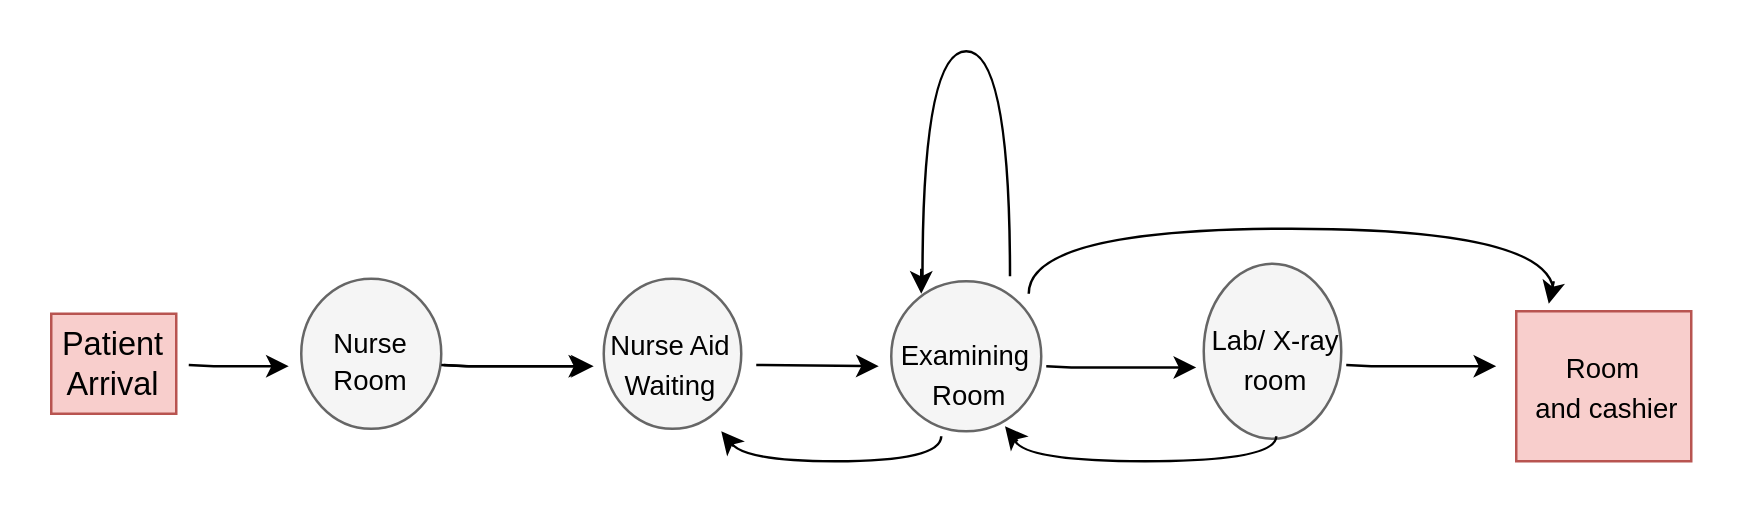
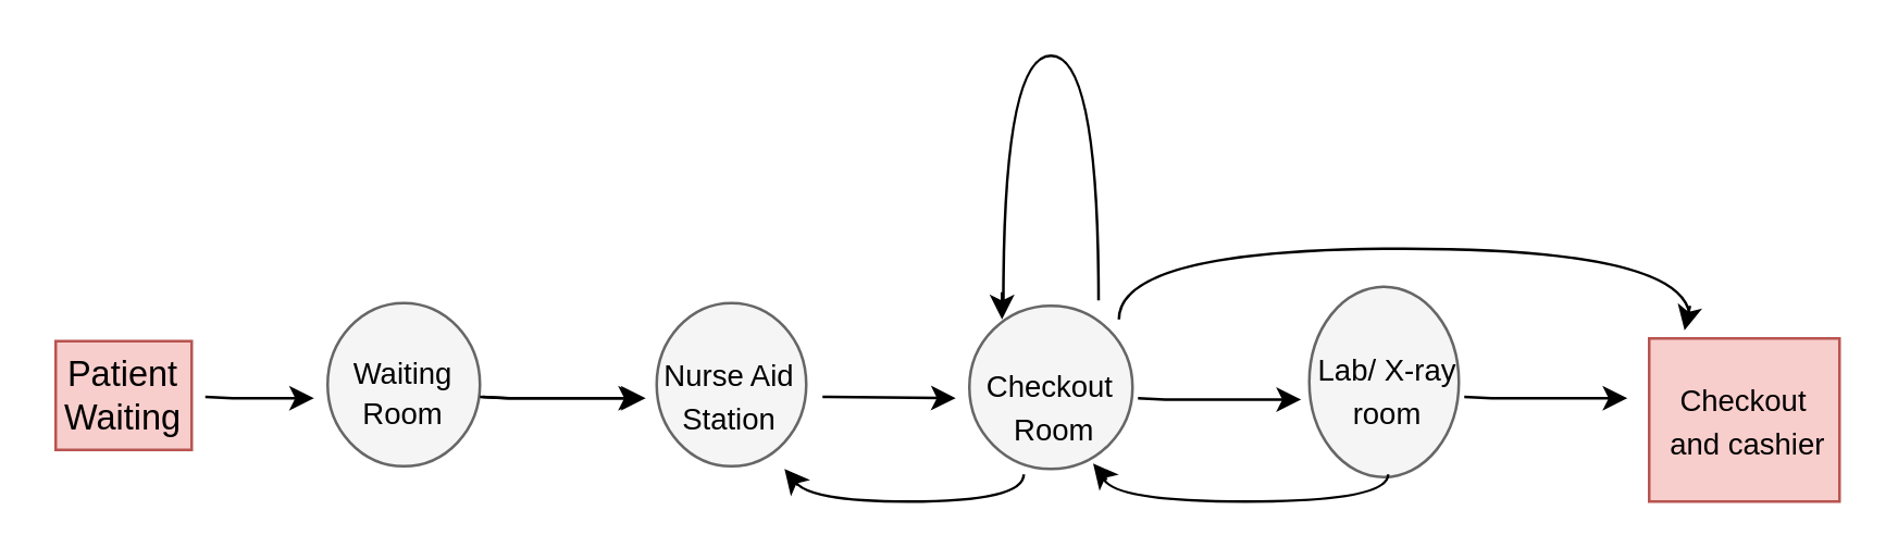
  <mxCell id="0" />
  <mxCell id="1" parent="0" />
- <mxCell id="2" value="&lt;font style=&quot;font-size: 13px;&quot;&gt;Patient Arrival&lt;/font&gt;" style="text;html=1;strokeColor=#b85450;fillColor=#f8cecc;align=center;verticalAlign=middle;whiteSpace=wrap;rounded=0;" vertex="1" parent="1"><mxGeometry x="20" y="125" width="50" height="40" as="geometry" /></mxCell>
+ <mxCell id="2" value="&lt;font style=&quot;font-size: 13px;&quot;&gt;Patient Waiting&lt;/font&gt;" style="text;html=1;strokeColor=#b85450;fillColor=#f8cecc;align=center;verticalAlign=middle;whiteSpace=wrap;rounded=0;" vertex="1" parent="1"><mxGeometry x="20" y="125" width="50" height="40" as="geometry" /></mxCell>
  <mxCell id="3" value="" style="endArrow=classic;html=1;rounded=0;" edge="1" parent="1"><mxGeometry width="50" height="50" relative="1" as="geometry"><mxPoint x="75" y="145.5" as="sourcePoint" /><mxPoint x="115" y="146" as="targetPoint" /><Array as="points"><mxPoint x="85" y="146" /></Array></mxGeometry></mxCell>
  <mxCell id="4" value="" style="ellipse;whiteSpace=wrap;html=1;fillColor=#f5f5f5;strokeColor=#666666;fontColor=#333333;" vertex="1" parent="1"><mxGeometry x="120" y="111" width="56" height="60" as="geometry" /></mxCell>
  <mxCell id="5" value="" style="endArrow=classic;html=1;rounded=0;" edge="1" parent="1"><mxGeometry width="50" height="50" relative="1" as="geometry"><mxPoint x="177" y="145.5" as="sourcePoint" /><mxPoint x="237" y="146" as="targetPoint" /><Array as="points"><mxPoint x="187" y="146" /></Array></mxGeometry></mxCell>
  <mxCell id="6" value="" style="ellipse;whiteSpace=wrap;html=1;fillColor=#f5f5f5;fontColor=#333333;strokeColor=#666666;" vertex="1" parent="1"><mxGeometry x="241" y="111" width="55" height="60" as="geometry" /></mxCell>
  <mxCell id="7" value="" style="ellipse;whiteSpace=wrap;html=1;fillColor=#f5f5f5;strokeColor=#666666;fontColor=#333333;" vertex="1" parent="1"><mxGeometry x="356" y="112" width="60" height="60" as="geometry" /></mxCell>
  <mxCell id="8" value="" style="endArrow=classic;html=1;rounded=0;" edge="1" parent="1"><mxGeometry width="50" height="50" relative="1" as="geometry"><mxPoint x="302" y="145.5" as="sourcePoint" /><mxPoint x="351" y="146" as="targetPoint" /><Array as="points" /></mxGeometry></mxCell>
  <mxCell id="9" value="" style="endArrow=classic;html=1;rounded=0;" edge="1" parent="1"><mxGeometry width="50" height="50" relative="1" as="geometry"><mxPoint x="176" y="145.5" as="sourcePoint" /><mxPoint x="236" y="146" as="targetPoint" /><Array as="points"><mxPoint x="186" y="146" /></Array></mxGeometry></mxCell>
  <mxCell id="10" value="" style="ellipse;whiteSpace=wrap;html=1;fillColor=#f5f5f5;strokeColor=#666666;fontColor=#333333;" vertex="1" parent="1"><mxGeometry x="481" y="105" width="55" height="70" as="geometry" /></mxCell>
  <mxCell id="11" value="" style="endArrow=classic;html=1;rounded=0;" edge="1" parent="1"><mxGeometry width="50" height="50" relative="1" as="geometry"><mxPoint x="418" y="146" as="sourcePoint" /><mxPoint x="478" y="146.5" as="targetPoint" /><Array as="points"><mxPoint x="428" y="146.5" /></Array></mxGeometry></mxCell>
  <mxCell id="12" value="" style="endArrow=classic;html=1;rounded=0;" edge="1" parent="1"><mxGeometry width="50" height="50" relative="1" as="geometry"><mxPoint x="538" y="145.5" as="sourcePoint" /><mxPoint x="598" y="146" as="targetPoint" /><Array as="points"><mxPoint x="548" y="146" /></Array></mxGeometry></mxCell>
- <mxCell id="13" value="&lt;font style=&quot;font-size: 11px;&quot;&gt;Nurse Room&lt;/font&gt;" style="text;html=1;strokeColor=none;fillColor=none;align=center;verticalAlign=middle;whiteSpace=wrap;rounded=0;" vertex="1" parent="1"><mxGeometry x="127" y="130" width="42" height="28" as="geometry" /></mxCell>
- <mxCell id="14" value="&lt;font style=&quot;font-size: 11px;&quot;&gt;Nurse Aid&lt;br&gt;Waiting&lt;/font&gt;" style="text;html=1;strokeColor=none;fillColor=none;align=center;verticalAlign=middle;whiteSpace=wrap;rounded=0;fontSize=13;" vertex="1" parent="1"><mxGeometry x="238" y="130" width="60" height="30" as="geometry" /></mxCell>
- <mxCell id="15" value="&lt;font style=&quot;font-size: 11px;&quot;&gt;Examining&amp;nbsp;&lt;br&gt;Room&lt;/font&gt;" style="text;html=1;strokeColor=none;fillColor=none;align=center;verticalAlign=middle;whiteSpace=wrap;rounded=0;fontSize=13;" vertex="1" parent="1"><mxGeometry x="356" y="134" width="62.5" height="30" as="geometry" /></mxCell>
+ <mxCell id="13" value="&lt;font style=&quot;font-size: 11px;&quot;&gt;Waiting Room&lt;/font&gt;" style="text;html=1;strokeColor=none;fillColor=none;align=center;verticalAlign=middle;whiteSpace=wrap;rounded=0;" vertex="1" parent="1"><mxGeometry x="127" y="130" width="42" height="28" as="geometry" /></mxCell>
+ <mxCell id="14" value="&lt;font style=&quot;font-size: 11px;&quot;&gt;Nurse Aid&lt;br&gt;Station&lt;/font&gt;" style="text;html=1;strokeColor=none;fillColor=none;align=center;verticalAlign=middle;whiteSpace=wrap;rounded=0;fontSize=13;" vertex="1" parent="1"><mxGeometry x="238" y="130" width="60" height="30" as="geometry" /></mxCell>
+ <mxCell id="15" value="&lt;font style=&quot;font-size: 11px;&quot;&gt;Checkout&amp;nbsp;&lt;br&gt;Room&lt;/font&gt;" style="text;html=1;strokeColor=none;fillColor=none;align=center;verticalAlign=middle;whiteSpace=wrap;rounded=0;fontSize=13;" vertex="1" parent="1"><mxGeometry x="356" y="134" width="62.5" height="30" as="geometry" /></mxCell>
  <mxCell id="16" value="&lt;font style=&quot;font-size: 11px;&quot;&gt;Lab/ X-ray room&lt;/font&gt;" style="text;html=1;strokeColor=none;fillColor=none;align=center;verticalAlign=middle;whiteSpace=wrap;rounded=0;fontSize=13;" vertex="1" parent="1"><mxGeometry x="480" y="128" width="60" height="30" as="geometry" /></mxCell>
- <mxCell id="17" value="&lt;font style=&quot;font-size: 11px;&quot;&gt;Room&lt;br&gt;&amp;nbsp;and cashier&lt;/font&gt;" style="text;html=1;strokeColor=#b85450;fillColor=#f8cecc;align=center;verticalAlign=middle;whiteSpace=wrap;rounded=0;fontSize=13;" vertex="1" parent="1"><mxGeometry x="606" y="124" width="70" height="60" as="geometry" /></mxCell>
+ <mxCell id="17" value="&lt;font style=&quot;font-size: 11px;&quot;&gt;Checkout&lt;br&gt;&amp;nbsp;and cashier&lt;/font&gt;" style="text;html=1;strokeColor=#b85450;fillColor=#f8cecc;align=center;verticalAlign=middle;whiteSpace=wrap;rounded=0;fontSize=13;" vertex="1" parent="1"><mxGeometry x="606" y="124" width="70" height="60" as="geometry" /></mxCell>
  <mxCell id="18" value="" style="shape=requiredInterface;html=1;verticalLabelPosition=bottom;sketch=0;fontSize=13;direction=north;" vertex="1" parent="1"><mxGeometry x="368.5" y="20" width="35" height="90" as="geometry" /></mxCell>
  <mxCell id="19" value="" style="endArrow=classic;html=1;rounded=0;fontSize=13;" edge="1" parent="1"><mxGeometry width="50" height="50" relative="1" as="geometry"><mxPoint x="368" y="107" as="sourcePoint" /><mxPoint x="368" y="117" as="targetPoint" /></mxGeometry></mxCell>
  <mxCell id="20" value="" style="shape=requiredInterface;html=1;verticalLabelPosition=bottom;sketch=0;fontSize=13;direction=south;" vertex="1" parent="1"><mxGeometry x="291" y="174" width="85" height="10" as="geometry" /></mxCell>
  <mxCell id="21" value="" style="endArrow=classic;html=1;rounded=0;fontSize=13;" edge="1" parent="1"><mxGeometry width="50" height="50" relative="1" as="geometry"><mxPoint x="293" y="178" as="sourcePoint" /><mxPoint x="288" y="172" as="targetPoint" /><Array as="points" /></mxGeometry></mxCell>
  <mxCell id="22" value="" style="endArrow=classic;html=1;rounded=0;fontSize=13;" edge="1" parent="1"><mxGeometry width="50" height="50" relative="1" as="geometry"><mxPoint x="621" y="112" as="sourcePoint" /><mxPoint x="619" y="121" as="targetPoint" /><Array as="points" /></mxGeometry></mxCell>
  <mxCell id="23" value="" style="shape=requiredInterface;html=1;verticalLabelPosition=bottom;sketch=0;fontSize=13;direction=south;" vertex="1" parent="1"><mxGeometry x="405" y="174" width="105" height="10" as="geometry" /></mxCell>
  <mxCell id="24" value="" style="endArrow=classic;html=1;rounded=0;fontSize=13;" edge="1" parent="1"><mxGeometry width="50" height="50" relative="1" as="geometry"><mxPoint x="406.5" y="176" as="sourcePoint" /><mxPoint x="401.5" y="170" as="targetPoint" /><Array as="points" /></mxGeometry></mxCell>
  <mxCell id="25" value="" style="shape=requiredInterface;html=1;verticalLabelPosition=bottom;sketch=0;fontSize=13;direction=north;" vertex="1" parent="1"><mxGeometry x="411" y="91" width="210" height="26" as="geometry" /></mxCell>
